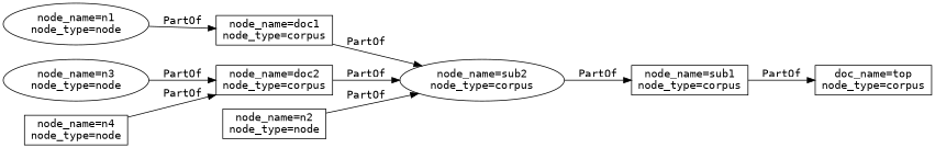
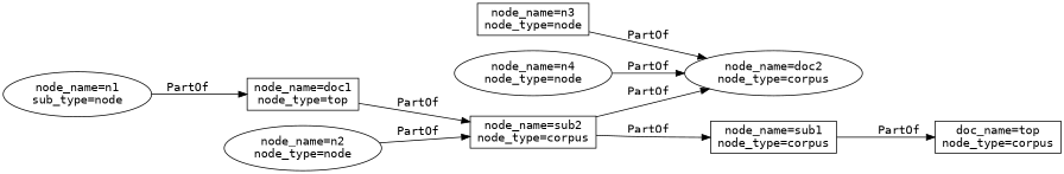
  digraph {
    fontname="DejaVu Sans Mono"
    rankdir=LR
    node [fontname="DejaVu Sans Mono" shape=box]
    edge [fontname="DejaVu Sans Mono"]
    n1 [label="doc_name=top\nnode_type=corpus"]
    n2 [label="node_name=sub1\nnode_type=corpus"]
-   n3 [label="node_name=sub2\nnode_type=corpus" shape=ellipse]
-   n4 [label="node_name=doc1\nnode_type=corpus"]
-   n5 [label="node_name=doc2\nnode_type=corpus"]
-   n6 [label="node_name=n1\nnode_type=node" shape=""]
-   n7 [label="node_name=n2\nnode_type=node"]
-   n8 [label="node_name=n3\nnode_type=node" shape=""]
-   n9 [label="node_name=n4\nnode_type=node"]
+   n3 [label="node_name=sub2\nnode_type=corpus"]
+   n4 [label="node_name=doc1\nnode_type=top"]
+   n5 [label="node_name=doc2\nnode_type=corpus" shape=ellipse]
+   n6 [label="node_name=n1\nsub_type=node" shape=""]
+   n7 [label="node_name=n2\nnode_type=node" shape=""]
+   n8 [label="node_name=n3\nnode_type=node"]
+   n9 [label="node_name=n4\nnode_type=node" shape=""]
    subgraph sub_1 {
      n1
      n2
      n3
      n4
      n5
    }
    subgraph sub_2 {
      n1
      n2
      n3
      n4
      n5
      n6
      n7
      n8
      n9
    }
    n2 -> n1 [label=PartOf]
    n3 -> n2 [label=PartOf]
    n4 -> n3 [label=PartOf]
-   n5 -> n3 [label=PartOf]
+   n3 -> n5 [label=PartOf]
    n6 -> n4 [label=PartOf]
    n7 -> n3 [label=PartOf]
    n8 -> n5 [label=PartOf]
    n9 -> n5 [label=PartOf]
  }
